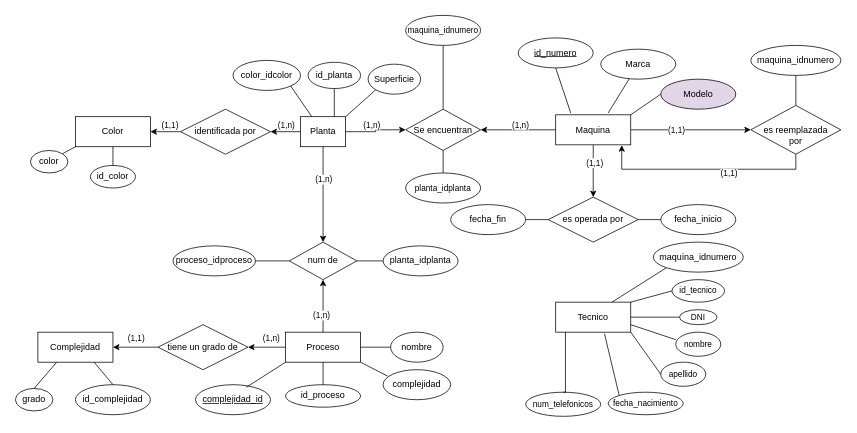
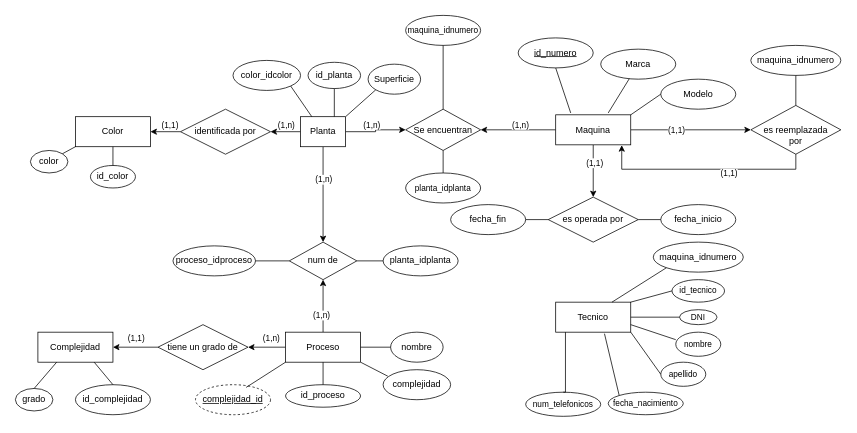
  <mxCell id="0" />
  <mxCell id="1" parent="0" />
  <mxCell id="2" value="Marca" style="ellipse;whiteSpace=wrap;html=1;align=center;" parent="1" vertex="1"><mxGeometry x="800" y="65" width="100" height="40" as="geometry" /></mxCell>
  <mxCell id="3" style="edgeStyle=orthogonalEdgeStyle;rounded=0;orthogonalLoop=1;jettySize=auto;html=1;entryX=0.5;entryY=1;entryDx=0;entryDy=0;" parent="1" source="7" target="17" edge="1"><mxGeometry relative="1" as="geometry" /></mxCell>
  <mxCell id="4" value="(1,n)" style="edgeLabel;html=1;align=center;verticalAlign=middle;resizable=0;points=[];" parent="3" vertex="1" connectable="0"><mxGeometry x="-0.35" y="3" relative="1" as="geometry"><mxPoint as="offset" /></mxGeometry></mxCell>
  <mxCell id="5" style="edgeStyle=orthogonalEdgeStyle;rounded=0;orthogonalLoop=1;jettySize=auto;html=1;entryX=1;entryY=0.5;entryDx=0;entryDy=0;" edge="1" parent="1" source="7" target="89"><mxGeometry relative="1" as="geometry" /></mxCell>
  <mxCell id="6" value="(1,n)" style="edgeLabel;html=1;align=center;verticalAlign=middle;resizable=0;points=[];" vertex="1" connectable="0" parent="5"><mxGeometry x="-0.28" y="1" relative="1" as="geometry"><mxPoint x="-2" y="-13" as="offset" /></mxGeometry></mxCell>
  <mxCell id="7" value="Proceso" style="whiteSpace=wrap;html=1;align=center;" parent="1" vertex="1"><mxGeometry x="380" y="442.14" width="100" height="40" as="geometry" /></mxCell>
  <mxCell id="8" value="" style="edgeStyle=orthogonalEdgeStyle;rounded=0;orthogonalLoop=1;jettySize=auto;html=1;" parent="1" source="14" target="17" edge="1"><mxGeometry relative="1" as="geometry" /></mxCell>
  <mxCell id="9" value="(1,n)" style="edgeLabel;html=1;align=center;verticalAlign=middle;resizable=0;points=[];" parent="8" vertex="1" connectable="0"><mxGeometry x="-0.325" y="2" relative="1" as="geometry"><mxPoint x="-2" as="offset" /></mxGeometry></mxCell>
  <mxCell id="10" style="edgeStyle=orthogonalEdgeStyle;rounded=0;orthogonalLoop=1;jettySize=auto;html=1;entryX=0;entryY=0.5;entryDx=0;entryDy=0;" parent="1" source="14" target="33" edge="1"><mxGeometry relative="1" as="geometry" /></mxCell>
  <mxCell id="11" value="(1,n)" style="edgeLabel;html=1;align=center;verticalAlign=middle;resizable=0;points=[];" parent="10" vertex="1" connectable="0"><mxGeometry x="-0.12" y="1" relative="1" as="geometry"><mxPoint x="-2" y="-9" as="offset" /></mxGeometry></mxCell>
  <mxCell id="12" style="edgeStyle=orthogonalEdgeStyle;rounded=0;orthogonalLoop=1;jettySize=auto;html=1;entryX=1;entryY=0.5;entryDx=0;entryDy=0;" parent="1" source="14" target="44" edge="1"><mxGeometry relative="1" as="geometry" /></mxCell>
  <mxCell id="13" value="(1,n)" style="edgeLabel;html=1;align=center;verticalAlign=middle;resizable=0;points=[];" parent="12" vertex="1" connectable="0"><mxGeometry x="-0.15" relative="1" as="geometry"><mxPoint x="-3" y="-10" as="offset" /></mxGeometry></mxCell>
  <mxCell id="14" value="Planta" style="whiteSpace=wrap;html=1;align=center;" parent="1" vertex="1"><mxGeometry x="400" y="155" width="60" height="40" as="geometry" /></mxCell>
  <mxCell id="15" value="Superficie" style="ellipse;whiteSpace=wrap;html=1;align=center;" parent="1" vertex="1"><mxGeometry x="490" y="85" width="70" height="40" as="geometry" /></mxCell>
  <mxCell id="16" value="" style="endArrow=none;html=1;rounded=0;entryX=0;entryY=1;entryDx=0;entryDy=0;exitX=1;exitY=0;exitDx=0;exitDy=0;" parent="1" source="14" target="15" edge="1"><mxGeometry relative="1" as="geometry"><mxPoint x="460" y="155" as="sourcePoint" /><mxPoint x="445" y="195" as="targetPoint" /></mxGeometry></mxCell>
  <mxCell id="17" value="num de" style="shape=rhombus;perimeter=rhombusPerimeter;whiteSpace=wrap;html=1;align=center;" parent="1" vertex="1"><mxGeometry x="385" y="322.14" width="90" height="50" as="geometry" /></mxCell>
  <mxCell id="18" value="planta_idplanta" style="ellipse;whiteSpace=wrap;html=1;align=center;" parent="1" vertex="1"><mxGeometry x="510" y="327.14" width="100" height="40" as="geometry" /></mxCell>
  <mxCell id="19" value="proceso_idproceso" style="ellipse;whiteSpace=wrap;html=1;align=center;" parent="1" vertex="1"><mxGeometry x="230" y="327.14" width="110" height="40" as="geometry" /></mxCell>
  <mxCell id="20" value="" style="endArrow=none;html=1;rounded=0;entryX=0;entryY=0.5;entryDx=0;entryDy=0;exitX=1;exitY=0.5;exitDx=0;exitDy=0;" parent="1" source="17" target="18" edge="1"><mxGeometry relative="1" as="geometry"><mxPoint x="340" y="372.14" as="sourcePoint" /><mxPoint x="500" y="372.14" as="targetPoint" /></mxGeometry></mxCell>
  <mxCell id="21" value="" style="endArrow=none;html=1;rounded=0;entryX=0;entryY=0.5;entryDx=0;entryDy=0;exitX=1;exitY=0.5;exitDx=0;exitDy=0;" parent="1" source="19" target="17" edge="1"><mxGeometry relative="1" as="geometry"><mxPoint x="340" y="372.14" as="sourcePoint" /><mxPoint x="500" y="372.14" as="targetPoint" /></mxGeometry></mxCell>
  <mxCell id="22" value="nombre" style="ellipse;whiteSpace=wrap;html=1;align=center;" parent="1" vertex="1"><mxGeometry x="520" y="442.14" width="70" height="40" as="geometry" /></mxCell>
  <mxCell id="23" value="complejidad" style="ellipse;whiteSpace=wrap;html=1;align=center;" parent="1" vertex="1"><mxGeometry x="510" y="492.14" width="90" height="40" as="geometry" /></mxCell>
  <mxCell id="24" value="" style="endArrow=none;html=1;rounded=0;entryX=0;entryY=0.5;entryDx=0;entryDy=0;exitX=1;exitY=0.5;exitDx=0;exitDy=0;" parent="1" source="7" target="22" edge="1"><mxGeometry relative="1" as="geometry"><mxPoint x="370" y="372.14" as="sourcePoint" /><mxPoint x="530" y="372.14" as="targetPoint" /></mxGeometry></mxCell>
  <mxCell id="25" value="" style="endArrow=none;html=1;rounded=0;entryX=0.07;entryY=0.217;entryDx=0;entryDy=0;entryPerimeter=0;" parent="1" target="23" edge="1"><mxGeometry relative="1" as="geometry"><mxPoint x="480" y="482.14" as="sourcePoint" /><mxPoint x="530" y="372.14" as="targetPoint" /></mxGeometry></mxCell>
  <mxCell id="26" style="edgeStyle=orthogonalEdgeStyle;rounded=0;orthogonalLoop=1;jettySize=auto;html=1;entryX=1;entryY=0.5;entryDx=0;entryDy=0;strokeColor=default;align=center;verticalAlign=middle;fontFamily=Helvetica;fontSize=11;fontColor=default;labelBackgroundColor=default;endArrow=classic;" parent="1" source="32" target="33" edge="1"><mxGeometry relative="1" as="geometry" /></mxCell>
  <mxCell id="27" value="(1,n)" style="edgeLabel;html=1;align=center;verticalAlign=middle;resizable=0;points=[];fontFamily=Helvetica;fontSize=11;fontColor=default;labelBackgroundColor=default;" parent="26" vertex="1" connectable="0"><mxGeometry x="-0.04" y="4" relative="1" as="geometry"><mxPoint y="-11" as="offset" /></mxGeometry></mxCell>
  <mxCell id="28" value="" style="edgeStyle=orthogonalEdgeStyle;rounded=0;orthogonalLoop=1;jettySize=auto;html=1;" edge="1" parent="1" source="32" target="71"><mxGeometry relative="1" as="geometry" /></mxCell>
  <mxCell id="29" value="(1,1)" style="edgeLabel;html=1;align=center;verticalAlign=middle;resizable=0;points=[];" vertex="1" connectable="0" parent="28"><mxGeometry x="-0.325" y="1" relative="1" as="geometry"><mxPoint as="offset" /></mxGeometry></mxCell>
  <mxCell id="30" style="edgeStyle=orthogonalEdgeStyle;rounded=0;orthogonalLoop=1;jettySize=auto;html=1;entryX=0;entryY=0.5;entryDx=0;entryDy=0;" edge="1" parent="1" source="32" target="75"><mxGeometry relative="1" as="geometry" /></mxCell>
  <mxCell id="31" value="(1,1)" style="edgeLabel;html=1;align=center;verticalAlign=middle;resizable=0;points=[];" vertex="1" connectable="0" parent="30"><mxGeometry x="-0.253" y="-4" relative="1" as="geometry"><mxPoint y="-4" as="offset" /></mxGeometry></mxCell>
  <mxCell id="32" value="Maquina" style="whiteSpace=wrap;html=1;align=center;" parent="1" vertex="1"><mxGeometry x="740" y="152.5" width="100" height="40" as="geometry" /></mxCell>
  <mxCell id="33" value="Se encuentran" style="shape=rhombus;perimeter=rhombusPerimeter;whiteSpace=wrap;html=1;align=center;" parent="1" vertex="1"><mxGeometry x="540" y="145" width="100" height="55" as="geometry" /></mxCell>
  <mxCell id="34" value="id_numero" style="ellipse;whiteSpace=wrap;html=1;align=center;fontStyle=4;" parent="1" vertex="1"><mxGeometry x="690" y="50" width="100" height="40" as="geometry" /></mxCell>
  <mxCell id="35" value="" style="endArrow=none;html=1;rounded=0;entryX=0.5;entryY=1;entryDx=0;entryDy=0;" parent="1" target="34" edge="1"><mxGeometry relative="1" as="geometry"><mxPoint x="760" y="150" as="sourcePoint" /><mxPoint x="830" y="225" as="targetPoint" /></mxGeometry></mxCell>
- <mxCell id="36" value="Modelo" style="ellipse;whiteSpace=wrap;html=1;align=center;fillColor=#e1d5e7;" parent="1" vertex="1"><mxGeometry x="880" y="105" width="100" height="40" as="geometry" /></mxCell>
+ <mxCell id="36" value="Modelo" style="ellipse;whiteSpace=wrap;html=1;align=center;" parent="1" vertex="1"><mxGeometry x="880" y="105" width="100" height="40" as="geometry" /></mxCell>
  <mxCell id="37" value="" style="endArrow=none;html=1;rounded=0;" parent="1" target="2" edge="1"><mxGeometry relative="1" as="geometry"><mxPoint x="810" y="150" as="sourcePoint" /><mxPoint x="860" y="245" as="targetPoint" /></mxGeometry></mxCell>
  <mxCell id="38" value="" style="endArrow=none;html=1;rounded=0;entryX=0;entryY=0.5;entryDx=0;entryDy=0;exitX=1;exitY=0;exitDx=0;exitDy=0;" parent="1" source="32" target="36" edge="1"><mxGeometry relative="1" as="geometry"><mxPoint x="700" y="245" as="sourcePoint" /><mxPoint x="860" y="245" as="targetPoint" /></mxGeometry></mxCell>
  <mxCell id="39" value="Tecnico" style="whiteSpace=wrap;html=1;align=center;" parent="1" vertex="1"><mxGeometry x="740" y="402.14" width="100" height="40" as="geometry" /></mxCell>
  <mxCell id="40" value="id_planta" style="ellipse;whiteSpace=wrap;html=1;align=center;" parent="1" vertex="1"><mxGeometry x="410" y="82.5" width="70" height="35" as="geometry" /></mxCell>
  <mxCell id="41" value="Color" style="whiteSpace=wrap;html=1;align=center;" parent="1" vertex="1"><mxGeometry x="100" y="155" width="100" height="40" as="geometry" /></mxCell>
  <mxCell id="42" style="edgeStyle=orthogonalEdgeStyle;rounded=0;orthogonalLoop=1;jettySize=auto;html=1;entryX=1;entryY=0.5;entryDx=0;entryDy=0;" parent="1" source="44" target="41" edge="1"><mxGeometry relative="1" as="geometry" /></mxCell>
  <mxCell id="43" value="(1,1)" style="edgeLabel;html=1;align=center;verticalAlign=middle;resizable=0;points=[];" parent="42" vertex="1" connectable="0"><mxGeometry x="-0.25" y="2" relative="1" as="geometry"><mxPoint y="-12" as="offset" /></mxGeometry></mxCell>
  <mxCell id="44" value="identificada por" style="shape=rhombus;perimeter=rhombusPerimeter;whiteSpace=wrap;html=1;align=center;" parent="1" vertex="1"><mxGeometry x="240" y="145" width="120" height="60" as="geometry" /></mxCell>
  <mxCell id="45" value="id_color" style="ellipse;whiteSpace=wrap;html=1;align=center;" parent="1" vertex="1"><mxGeometry x="120" y="220" width="60" height="30" as="geometry" /></mxCell>
  <mxCell id="46" value="color" style="ellipse;whiteSpace=wrap;html=1;align=center;" parent="1" vertex="1"><mxGeometry x="40" y="200" width="50" height="30" as="geometry" /></mxCell>
  <mxCell id="47" value="" style="endArrow=none;html=1;rounded=0;entryX=0;entryY=1;entryDx=0;entryDy=0;exitX=1;exitY=0;exitDx=0;exitDy=0;" parent="1" source="46" target="41" edge="1"><mxGeometry relative="1" as="geometry"><mxPoint x="70" y="275" as="sourcePoint" /><mxPoint x="230" y="275" as="targetPoint" /></mxGeometry></mxCell>
  <mxCell id="48" value="" style="endArrow=none;html=1;rounded=0;" parent="1" source="45" edge="1"><mxGeometry relative="1" as="geometry"><mxPoint x="70" y="275" as="sourcePoint" /><mxPoint x="150" y="195" as="targetPoint" /></mxGeometry></mxCell>
  <mxCell id="49" value="" style="endArrow=none;html=1;rounded=0;entryX=0.5;entryY=1;entryDx=0;entryDy=0;exitX=0.75;exitY=0;exitDx=0;exitDy=0;" parent="1" source="14" target="40" edge="1"><mxGeometry relative="1" as="geometry"><mxPoint x="450" y="265" as="sourcePoint" /><mxPoint x="610" y="265" as="targetPoint" /></mxGeometry></mxCell>
  <mxCell id="50" value="id_proceso" style="ellipse;whiteSpace=wrap;html=1;align=center;" parent="1" vertex="1"><mxGeometry x="380" y="512.14" width="100" height="30" as="geometry" /></mxCell>
  <mxCell id="51" value="" style="endArrow=none;html=1;rounded=0;entryX=0.5;entryY=0;entryDx=0;entryDy=0;exitX=0.5;exitY=1;exitDx=0;exitDy=0;" parent="1" source="7" target="50" edge="1"><mxGeometry relative="1" as="geometry"><mxPoint x="340" y="442.14" as="sourcePoint" /><mxPoint x="500" y="442.14" as="targetPoint" /></mxGeometry></mxCell>
  <mxCell id="52" value="color_idcolor" style="ellipse;whiteSpace=wrap;html=1;align=center;" parent="1" vertex="1"><mxGeometry x="310" y="80" width="90" height="40" as="geometry" /></mxCell>
  <mxCell id="53" value="" style="endArrow=none;html=1;rounded=0;entryX=1;entryY=1;entryDx=0;entryDy=0;exitX=0.25;exitY=0;exitDx=0;exitDy=0;" parent="1" source="14" target="52" edge="1"><mxGeometry relative="1" as="geometry"><mxPoint x="300" y="245" as="sourcePoint" /><mxPoint x="460" y="245" as="targetPoint" /></mxGeometry></mxCell>
  <mxCell id="54" value="planta_idplanta" style="ellipse;whiteSpace=wrap;html=1;align=center;fontFamily=Helvetica;fontSize=11;fontColor=default;labelBackgroundColor=default;" parent="1" vertex="1"><mxGeometry x="540" y="230" width="100" height="40" as="geometry" /></mxCell>
  <mxCell id="55" value="maquina_idnumero" style="ellipse;whiteSpace=wrap;html=1;align=center;fontFamily=Helvetica;fontSize=11;fontColor=default;labelBackgroundColor=default;" parent="1" vertex="1"><mxGeometry x="540" y="20" width="100" height="40" as="geometry" /></mxCell>
  <mxCell id="56" value="" style="endArrow=none;html=1;rounded=0;strokeColor=default;align=center;verticalAlign=middle;fontFamily=Helvetica;fontSize=11;fontColor=default;labelBackgroundColor=default;edgeStyle=orthogonalEdgeStyle;entryX=0.5;entryY=0;entryDx=0;entryDy=0;exitX=0.5;exitY=1;exitDx=0;exitDy=0;" parent="1" source="33" target="54" edge="1"><mxGeometry relative="1" as="geometry"><mxPoint x="440" y="210" as="sourcePoint" /><mxPoint x="600" y="210" as="targetPoint" /></mxGeometry></mxCell>
  <mxCell id="57" value="" style="endArrow=none;html=1;rounded=0;strokeColor=default;align=center;verticalAlign=middle;fontFamily=Helvetica;fontSize=11;fontColor=default;labelBackgroundColor=default;edgeStyle=orthogonalEdgeStyle;entryX=0.5;entryY=1;entryDx=0;entryDy=0;exitX=0.5;exitY=0;exitDx=0;exitDy=0;" parent="1" source="33" target="55" edge="1"><mxGeometry relative="1" as="geometry"><mxPoint x="590" y="120" as="sourcePoint" /><mxPoint x="600" y="210" as="targetPoint" /></mxGeometry></mxCell>
  <mxCell id="58" value="id_tecnico" style="ellipse;whiteSpace=wrap;html=1;align=center;fontFamily=Helvetica;fontSize=11;fontColor=default;labelBackgroundColor=default;" parent="1" vertex="1"><mxGeometry x="895" y="372.14" width="70" height="30" as="geometry" /></mxCell>
  <mxCell id="59" value="nombre" style="ellipse;whiteSpace=wrap;html=1;align=center;fontFamily=Helvetica;fontSize=11;fontColor=default;labelBackgroundColor=default;" parent="1" vertex="1"><mxGeometry x="900" y="442.14" width="60" height="32.14" as="geometry" /></mxCell>
  <mxCell id="60" value="DNI" style="ellipse;whiteSpace=wrap;html=1;align=center;fontFamily=Helvetica;fontSize=11;fontColor=default;labelBackgroundColor=default;" parent="1" vertex="1"><mxGeometry x="905" y="412.14" width="50" height="20" as="geometry" /></mxCell>
  <mxCell id="61" value="apellido" style="ellipse;whiteSpace=wrap;html=1;align=center;fontFamily=Helvetica;fontSize=11;fontColor=default;labelBackgroundColor=default;" parent="1" vertex="1"><mxGeometry x="880" y="482.14" width="60" height="32.14" as="geometry" /></mxCell>
  <mxCell id="62" value="fecha_nacimiento" style="ellipse;whiteSpace=wrap;html=1;align=center;fontFamily=Helvetica;fontSize=11;fontColor=default;labelBackgroundColor=default;" parent="1" vertex="1"><mxGeometry x="810" y="522.14" width="100" height="30" as="geometry" /></mxCell>
  <mxCell id="63" value="num_telefonicos" style="ellipse;whiteSpace=wrap;html=1;align=center;fontFamily=Helvetica;fontSize=11;fontColor=default;labelBackgroundColor=default;" parent="1" vertex="1"><mxGeometry x="700" y="522.14" width="100" height="32.14" as="geometry" /></mxCell>
  <mxCell id="64" value="" style="endArrow=none;html=1;rounded=0;strokeColor=default;align=center;verticalAlign=middle;fontFamily=Helvetica;fontSize=11;fontColor=default;labelBackgroundColor=default;edgeStyle=orthogonalEdgeStyle;exitX=0.5;exitY=0;exitDx=0;exitDy=0;" parent="1" source="63" target="39" edge="1"><mxGeometry relative="1" as="geometry"><mxPoint x="690" y="532.14" as="sourcePoint" /><mxPoint x="850" y="532.14" as="targetPoint" /><Array as="points"><mxPoint x="753" y="522.14" /></Array></mxGeometry></mxCell>
  <mxCell id="65" value="" style="endArrow=none;html=1;rounded=0;entryX=1;entryY=1;entryDx=0;entryDy=0;exitX=0;exitY=0.5;exitDx=0;exitDy=0;" edge="1" parent="1" source="61" target="39"><mxGeometry relative="1" as="geometry"><mxPoint x="650" y="482.14" as="sourcePoint" /><mxPoint x="810" y="482.14" as="targetPoint" /></mxGeometry></mxCell>
  <mxCell id="66" value="" style="endArrow=none;html=1;rounded=0;entryX=0;entryY=0.311;entryDx=0;entryDy=0;entryPerimeter=0;exitX=1;exitY=0.75;exitDx=0;exitDy=0;" edge="1" parent="1" source="39" target="59"><mxGeometry relative="1" as="geometry"><mxPoint x="650" y="482.14" as="sourcePoint" /><mxPoint x="810" y="482.14" as="targetPoint" /></mxGeometry></mxCell>
  <mxCell id="67" value="" style="endArrow=none;html=1;rounded=0;entryX=0;entryY=0.5;entryDx=0;entryDy=0;exitX=1;exitY=0.5;exitDx=0;exitDy=0;" edge="1" parent="1" source="39" target="60"><mxGeometry relative="1" as="geometry"><mxPoint x="650" y="482.14" as="sourcePoint" /><mxPoint x="810" y="482.14" as="targetPoint" /></mxGeometry></mxCell>
  <mxCell id="68" value="" style="endArrow=none;html=1;rounded=0;entryX=0;entryY=0.5;entryDx=0;entryDy=0;exitX=1;exitY=0;exitDx=0;exitDy=0;" edge="1" parent="1" source="39" target="58"><mxGeometry relative="1" as="geometry"><mxPoint x="650" y="482.14" as="sourcePoint" /><mxPoint x="810" y="482.14" as="targetPoint" /></mxGeometry></mxCell>
  <mxCell id="69" value="" style="endArrow=none;html=1;rounded=0;entryX=0.65;entryY=1.05;entryDx=0;entryDy=0;entryPerimeter=0;exitX=0;exitY=0;exitDx=0;exitDy=0;" edge="1" parent="1" source="62" target="39"><mxGeometry relative="1" as="geometry"><mxPoint x="550" y="552.14" as="sourcePoint" /><mxPoint x="710" y="552.14" as="targetPoint" /></mxGeometry></mxCell>
  <mxCell id="70" value="maquina_idnumero" style="ellipse;whiteSpace=wrap;html=1;align=center;" vertex="1" parent="1"><mxGeometry x="1000" y="60" width="120" height="40" as="geometry" /></mxCell>
  <mxCell id="71" value="es operada por" style="shape=rhombus;perimeter=rhombusPerimeter;whiteSpace=wrap;html=1;align=center;" vertex="1" parent="1"><mxGeometry x="730" y="262.14" width="120" height="60" as="geometry" /></mxCell>
  <mxCell id="72" value="maquina_idnumero" style="ellipse;whiteSpace=wrap;html=1;align=center;" vertex="1" parent="1"><mxGeometry x="870" y="322.14" width="120" height="40" as="geometry" /></mxCell>
  <mxCell id="73" value="" style="endArrow=none;html=1;rounded=0;entryX=0;entryY=1;entryDx=0;entryDy=0;exitX=0.75;exitY=0;exitDx=0;exitDy=0;" edge="1" parent="1" source="39" target="72"><mxGeometry relative="1" as="geometry"><mxPoint x="730" y="340" as="sourcePoint" /><mxPoint x="890" y="340" as="targetPoint" /></mxGeometry></mxCell>
  <mxCell id="74" value="fecha_inicio" style="ellipse;whiteSpace=wrap;html=1;align=center;" vertex="1" parent="1"><mxGeometry x="880" y="272.14" width="100" height="40" as="geometry" /></mxCell>
  <mxCell id="75" value="&lt;div&gt;&lt;br&gt;&lt;/div&gt;es reemplazada&lt;div&gt;por&lt;/div&gt;" style="shape=rhombus;perimeter=rhombusPerimeter;whiteSpace=wrap;html=1;align=center;" vertex="1" parent="1"><mxGeometry x="1000" y="140" width="120" height="65" as="geometry" /></mxCell>
  <mxCell id="76" style="edgeStyle=orthogonalEdgeStyle;rounded=0;orthogonalLoop=1;jettySize=auto;html=1;exitX=0.5;exitY=1;exitDx=0;exitDy=0;entryX=0.88;entryY=1.013;entryDx=0;entryDy=0;entryPerimeter=0;" edge="1" parent="1" source="75" target="32"><mxGeometry relative="1" as="geometry" /></mxCell>
  <mxCell id="77" value="(1,1)" style="edgeLabel;html=1;align=center;verticalAlign=middle;resizable=0;points=[];" vertex="1" connectable="0" parent="76"><mxGeometry x="-0.224" y="5" relative="1" as="geometry"><mxPoint as="offset" /></mxGeometry></mxCell>
  <mxCell id="78" value="fecha_fin" style="ellipse;whiteSpace=wrap;html=1;align=center;" vertex="1" parent="1"><mxGeometry x="600" y="272.14" width="100" height="40" as="geometry" /></mxCell>
  <mxCell id="79" value="" style="endArrow=none;html=1;rounded=0;entryX=0;entryY=0.5;entryDx=0;entryDy=0;exitX=1;exitY=0.5;exitDx=0;exitDy=0;" edge="1" parent="1" source="78" target="71"><mxGeometry relative="1" as="geometry"><mxPoint x="670" y="390" as="sourcePoint" /><mxPoint x="830" y="390" as="targetPoint" /></mxGeometry></mxCell>
  <mxCell id="80" value="" style="endArrow=none;html=1;rounded=0;entryX=0;entryY=0.5;entryDx=0;entryDy=0;exitX=1;exitY=0.5;exitDx=0;exitDy=0;" edge="1" parent="1" source="71" target="74"><mxGeometry relative="1" as="geometry"><mxPoint x="670" y="390" as="sourcePoint" /><mxPoint x="830" y="390" as="targetPoint" /></mxGeometry></mxCell>
  <mxCell id="81" value="" style="endArrow=none;html=1;rounded=0;entryX=0.5;entryY=1;entryDx=0;entryDy=0;exitX=0.5;exitY=0;exitDx=0;exitDy=0;" edge="1" parent="1" source="75" target="70"><mxGeometry relative="1" as="geometry"><mxPoint x="890" y="270" as="sourcePoint" /><mxPoint x="1050" y="270" as="targetPoint" /></mxGeometry></mxCell>
  <mxCell id="82" value="Complejidad" style="whiteSpace=wrap;html=1;align=center;" vertex="1" parent="1"><mxGeometry x="50" y="442.14" width="100" height="40" as="geometry" /></mxCell>
  <mxCell id="83" value="grado" style="ellipse;whiteSpace=wrap;html=1;align=center;" vertex="1" parent="1"><mxGeometry x="20" y="517.14" width="50" height="30" as="geometry" /></mxCell>
  <mxCell id="84" value="id_complejidad" style="ellipse;whiteSpace=wrap;html=1;align=center;" vertex="1" parent="1"><mxGeometry x="100" y="512.14" width="100" height="40" as="geometry" /></mxCell>
  <mxCell id="85" value="" style="endArrow=none;html=1;rounded=0;entryX=0.25;entryY=1;entryDx=0;entryDy=0;exitX=0.5;exitY=0;exitDx=0;exitDy=0;" edge="1" parent="1" source="83" target="82"><mxGeometry relative="1" as="geometry"><mxPoint x="100" y="510" as="sourcePoint" /><mxPoint x="260" y="510" as="targetPoint" /></mxGeometry></mxCell>
  <mxCell id="86" value="" style="endArrow=none;html=1;rounded=0;exitX=0.75;exitY=1;exitDx=0;exitDy=0;entryX=0.5;entryY=0;entryDx=0;entryDy=0;" edge="1" parent="1" source="82" target="84"><mxGeometry relative="1" as="geometry"><mxPoint x="100" y="510" as="sourcePoint" /><mxPoint x="260" y="510" as="targetPoint" /></mxGeometry></mxCell>
  <mxCell id="87" style="edgeStyle=orthogonalEdgeStyle;rounded=0;orthogonalLoop=1;jettySize=auto;html=1;entryX=1;entryY=0.5;entryDx=0;entryDy=0;" edge="1" parent="1" source="89" target="82"><mxGeometry relative="1" as="geometry" /></mxCell>
  <mxCell id="88" value="(1,1)" style="edgeLabel;html=1;align=center;verticalAlign=middle;resizable=0;points=[];" vertex="1" connectable="0" parent="87"><mxGeometry x="-0.006" y="1" relative="1" as="geometry"><mxPoint y="-13" as="offset" /></mxGeometry></mxCell>
  <mxCell id="89" value="tiene un grado de" style="shape=rhombus;perimeter=rhombusPerimeter;whiteSpace=wrap;html=1;align=center;" vertex="1" parent="1"><mxGeometry x="210" y="432.14" width="120" height="60" as="geometry" /></mxCell>
- <mxCell id="90" value="complejidad_id" style="ellipse;whiteSpace=wrap;html=1;align=center;fontStyle=4;" vertex="1" parent="1"><mxGeometry x="260" y="512.14" width="100" height="40" as="geometry" /></mxCell>
+ <mxCell id="90" value="complejidad_id" style="ellipse;whiteSpace=wrap;html=1;align=center;fontStyle=4;dashed=1;" vertex="1" parent="1"><mxGeometry x="260" y="512.14" width="100" height="40" as="geometry" /></mxCell>
  <mxCell id="91" value="" style="endArrow=none;html=1;rounded=0;entryX=0;entryY=1;entryDx=0;entryDy=0;exitX=0.675;exitY=0.09;exitDx=0;exitDy=0;exitPerimeter=0;" edge="1" parent="1" source="90" target="7"><mxGeometry relative="1" as="geometry"><mxPoint x="330" y="530" as="sourcePoint" /><mxPoint x="490" y="530" as="targetPoint" /></mxGeometry></mxCell>
